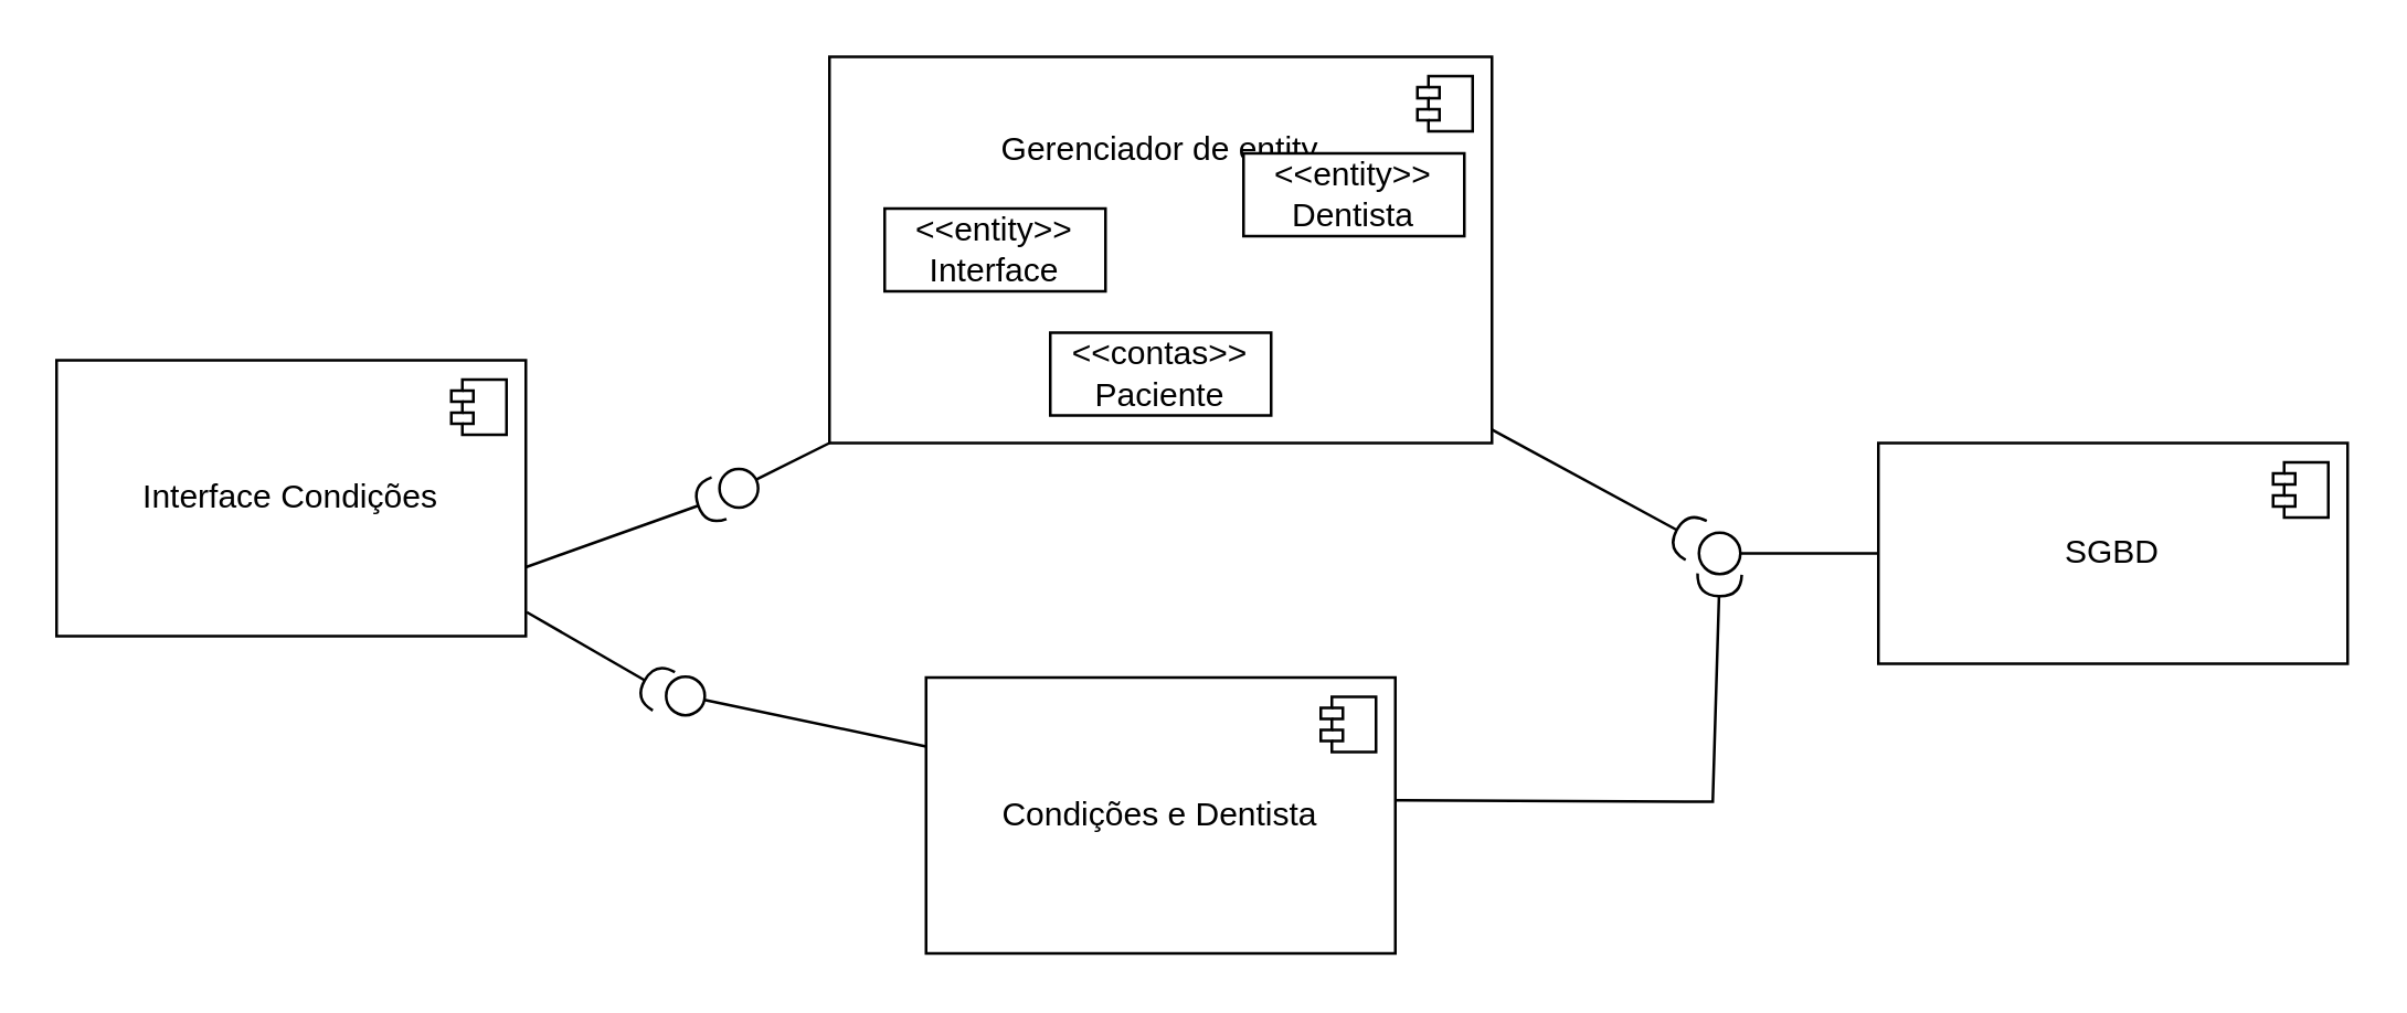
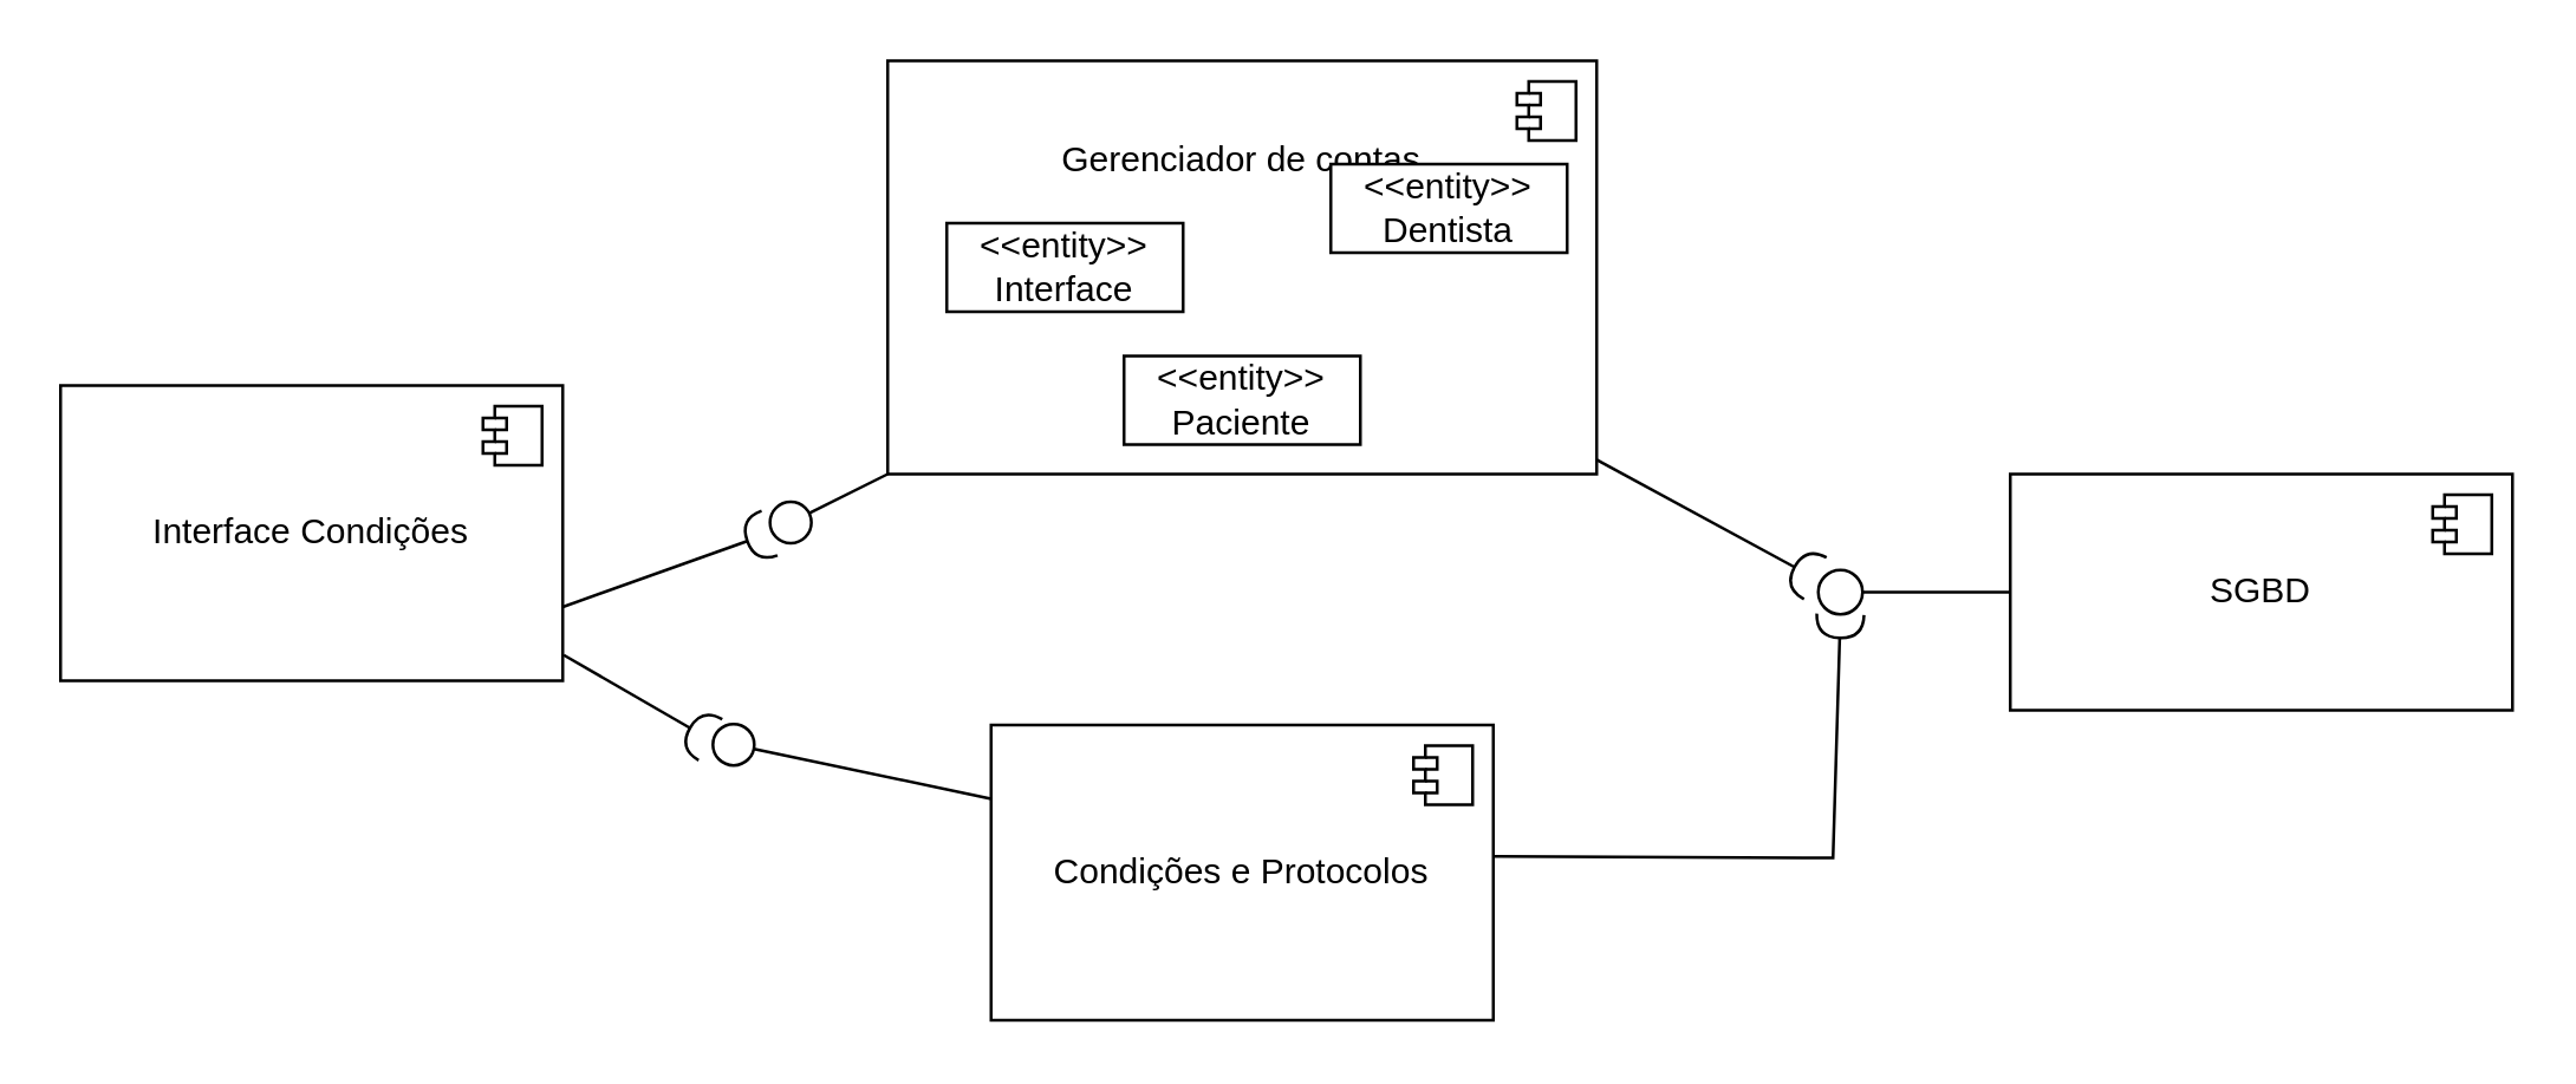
  <mxCell id="0" />
  <mxCell id="1" parent="0" />
  <mxCell id="2" style="rounded=0;orthogonalLoop=1;jettySize=auto;html=1;endArrow=halfCircle;endFill=0;entryX=-0.067;entryY=0.187;entryDx=0;entryDy=0;entryPerimeter=0;" parent="1" source="3" target="14" edge="1"><mxGeometry relative="1" as="geometry"><mxPoint x="610" y="195" as="targetPoint" /></mxGeometry></mxCell>
- <mxCell id="3" value="Gerenciador de entity&lt;br&gt;&lt;br&gt;&lt;br&gt;&lt;br&gt;&lt;br&gt;&lt;br&gt;" style="html=1;dropTarget=0;whiteSpace=wrap;" parent="1" vertex="1"><mxGeometry x="300" y="20" width="240" height="140" as="geometry" /></mxCell>
+ <mxCell id="3" value="Gerenciador de contas&lt;br&gt;&lt;br&gt;&lt;br&gt;&lt;br&gt;&lt;br&gt;&lt;br&gt;" style="html=1;dropTarget=0;whiteSpace=wrap;" parent="1" vertex="1"><mxGeometry x="300" y="20" width="240" height="140" as="geometry" /></mxCell>
  <mxCell id="4" value="" style="shape=module;jettyWidth=8;jettyHeight=4;" parent="3" vertex="1"><mxGeometry x="1" width="20" height="20" relative="1" as="geometry"><mxPoint x="-27" y="7" as="offset" /></mxGeometry></mxCell>
  <mxCell id="5" style="rounded=0;orthogonalLoop=1;jettySize=auto;html=1;endArrow=halfCircle;endFill=0;exitX=0.995;exitY=0.445;exitDx=0;exitDy=0;exitPerimeter=0;entryX=0.5;entryY=1;entryDx=0;entryDy=0;" parent="1" source="6" target="14" edge="1"><mxGeometry relative="1" as="geometry"><mxPoint x="510" y="290" as="sourcePoint" /><mxPoint x="620" y="210" as="targetPoint" /><Array as="points"><mxPoint x="620" y="290" /></Array></mxGeometry></mxCell>
- <mxCell id="6" value="Condições e Dentista" style="html=1;dropTarget=0;whiteSpace=wrap;" parent="1" vertex="1"><mxGeometry x="335" y="245" width="170" height="100" as="geometry" /></mxCell>
+ <mxCell id="6" value="Condições e Protocolos" style="html=1;dropTarget=0;whiteSpace=wrap;" parent="1" vertex="1"><mxGeometry x="335" y="245" width="170" height="100" as="geometry" /></mxCell>
  <mxCell id="7" value="" style="shape=module;jettyWidth=8;jettyHeight=4;" parent="6" vertex="1"><mxGeometry x="1" width="20" height="20" relative="1" as="geometry"><mxPoint x="-27" y="7" as="offset" /></mxGeometry></mxCell>
  <mxCell id="8" value="SGBD&lt;br&gt;" style="html=1;dropTarget=0;whiteSpace=wrap;" parent="1" vertex="1"><mxGeometry x="680" y="160" width="170" height="80" as="geometry" /></mxCell>
  <mxCell id="9" value="" style="shape=module;jettyWidth=8;jettyHeight=4;" parent="8" vertex="1"><mxGeometry x="1" width="20" height="20" relative="1" as="geometry"><mxPoint x="-27" y="7" as="offset" /></mxGeometry></mxCell>
  <mxCell id="10" value="&amp;lt;&amp;lt;entity&amp;gt;&amp;gt;&lt;br&gt;Dentista" style="html=1;whiteSpace=wrap;" parent="1" vertex="1"><mxGeometry x="450" y="55" width="80" height="30" as="geometry" /></mxCell>
  <mxCell id="11" value="&amp;lt;&amp;lt;entity&amp;gt;&amp;gt;&lt;br&gt;Interface" style="html=1;whiteSpace=wrap;" parent="1" vertex="1"><mxGeometry x="320" y="75" width="80" height="30" as="geometry" /></mxCell>
- <mxCell id="12" value="&amp;lt;&amp;lt;contas&amp;gt;&amp;gt;&lt;br&gt;Paciente" style="html=1;whiteSpace=wrap;" parent="1" vertex="1"><mxGeometry x="380" y="120" width="80" height="30" as="geometry" /></mxCell>
+ <mxCell id="12" value="&amp;lt;&amp;lt;entity&amp;gt;&amp;gt;&lt;br&gt;Paciente" style="html=1;whiteSpace=wrap;" parent="1" vertex="1"><mxGeometry x="380" y="120" width="80" height="30" as="geometry" /></mxCell>
  <mxCell id="13" style="edgeStyle=orthogonalEdgeStyle;rounded=0;orthogonalLoop=1;jettySize=auto;html=1;entryX=0;entryY=0.5;entryDx=0;entryDy=0;endArrow=none;endFill=0;exitX=1;exitY=0.5;exitDx=0;exitDy=0;" parent="1" source="14" target="8" edge="1"><mxGeometry relative="1" as="geometry"><mxPoint x="631.547" y="200" as="sourcePoint" /></mxGeometry></mxCell>
  <mxCell id="14" value="" style="ellipse;whiteSpace=wrap;html=1;aspect=fixed;" parent="1" vertex="1"><mxGeometry x="615" y="192.5" width="15" height="15" as="geometry" /></mxCell>
  <mxCell id="15" value="Interface Condições" style="html=1;dropTarget=0;whiteSpace=wrap;" vertex="1" parent="1"><mxGeometry x="20" y="130" width="170" height="100" as="geometry" /></mxCell>
  <mxCell id="16" value="" style="shape=module;jettyWidth=8;jettyHeight=4;" vertex="1" parent="15"><mxGeometry x="1" width="20" height="20" relative="1" as="geometry"><mxPoint x="-27" y="7" as="offset" /></mxGeometry></mxCell>
  <mxCell id="17" style="rounded=0;orthogonalLoop=1;jettySize=auto;html=1;endArrow=halfCircle;endFill=0;exitX=1;exitY=0.75;exitDx=0;exitDy=0;" edge="1" parent="1" source="15"><mxGeometry relative="1" as="geometry"><mxPoint x="100" y="363" as="sourcePoint" /><mxPoint x="260" y="180" as="targetPoint" /><Array as="points" /></mxGeometry></mxCell>
  <mxCell id="18" style="rounded=0;orthogonalLoop=1;jettySize=auto;html=1;endArrow=halfCircle;endFill=0;exitX=1.002;exitY=0.913;exitDx=0;exitDy=0;exitPerimeter=0;" edge="1" parent="1" source="15"><mxGeometry relative="1" as="geometry"><mxPoint x="200" y="210" as="sourcePoint" /><mxPoint x="240" y="250" as="targetPoint" /><Array as="points" /></mxGeometry></mxCell>
  <mxCell id="19" value="" style="endArrow=circle;html=1;rounded=0;endFill=0;exitX=0;exitY=1;exitDx=0;exitDy=0;" edge="1" parent="1" source="3"><mxGeometry width="50" height="50" relative="1" as="geometry"><mxPoint x="340" y="200" as="sourcePoint" /><mxPoint x="260" y="180" as="targetPoint" /></mxGeometry></mxCell>
  <mxCell id="20" value="" style="endArrow=circle;html=1;rounded=0;endFill=0;exitX=0;exitY=0.25;exitDx=0;exitDy=0;" edge="1" parent="1" source="6"><mxGeometry width="50" height="50" relative="1" as="geometry"><mxPoint x="310" y="170" as="sourcePoint" /><mxPoint x="240" y="250" as="targetPoint" /></mxGeometry></mxCell>
